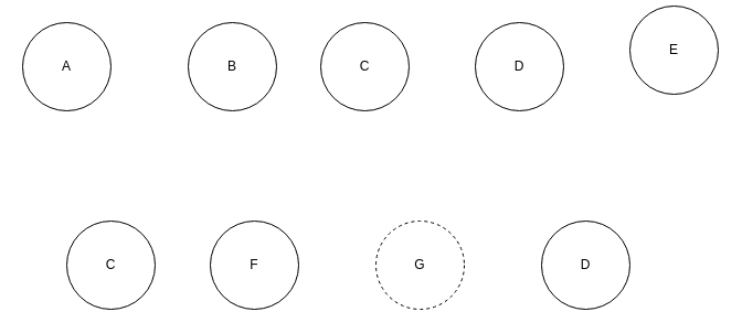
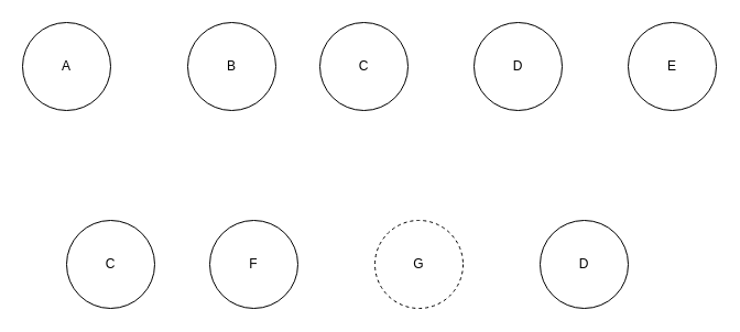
  <mxCell id="0" />
  <mxCell id="1" parent="0" />
  <mxCell id="2" value="A" style="ellipse;whiteSpace=wrap;html=1;aspect=fixed;" vertex="1" parent="1"><mxGeometry x="20" y="20" width="80" height="80" as="geometry" /></mxCell>
  <mxCell id="3" value="D" style="ellipse;whiteSpace=wrap;html=1;aspect=fixed;" vertex="1" parent="1"><mxGeometry x="490" y="200" width="80" height="80" as="geometry" /></mxCell>
  <mxCell id="4" value="G" style="ellipse;whiteSpace=wrap;html=1;aspect=fixed;dashed=1;" vertex="1" parent="1"><mxGeometry x="340" y="200" width="80" height="80" as="geometry" /></mxCell>
  <mxCell id="5" value="F" style="ellipse;whiteSpace=wrap;html=1;aspect=fixed;" vertex="1" parent="1"><mxGeometry x="190" y="200" width="80" height="80" as="geometry" /></mxCell>
- <mxCell id="6" value="E" style="ellipse;whiteSpace=wrap;html=1;aspect=fixed;" vertex="1" parent="1"><mxGeometry x="570" y="5" width="80" height="80" as="geometry" /></mxCell>
+ <mxCell id="6" value="E" style="ellipse;whiteSpace=wrap;html=1;aspect=fixed;" vertex="1" parent="1"><mxGeometry x="570" y="20" width="80" height="80" as="geometry" /></mxCell>
  <mxCell id="7" value="D" style="ellipse;whiteSpace=wrap;html=1;aspect=fixed;" vertex="1" parent="1"><mxGeometry x="430" y="20" width="80" height="80" as="geometry" /></mxCell>
  <mxCell id="8" value="C" style="ellipse;whiteSpace=wrap;html=1;aspect=fixed;" vertex="1" parent="1"><mxGeometry x="290" y="20" width="80" height="80" as="geometry" /></mxCell>
  <mxCell id="9" value="C" style="ellipse;whiteSpace=wrap;html=1;aspect=fixed;" vertex="1" parent="1"><mxGeometry x="60" y="200" width="80" height="80" as="geometry" /></mxCell>
  <mxCell id="10" value="B" style="ellipse;whiteSpace=wrap;html=1;aspect=fixed;" vertex="1" parent="1"><mxGeometry x="170" y="20" width="80" height="80" as="geometry" /></mxCell>
